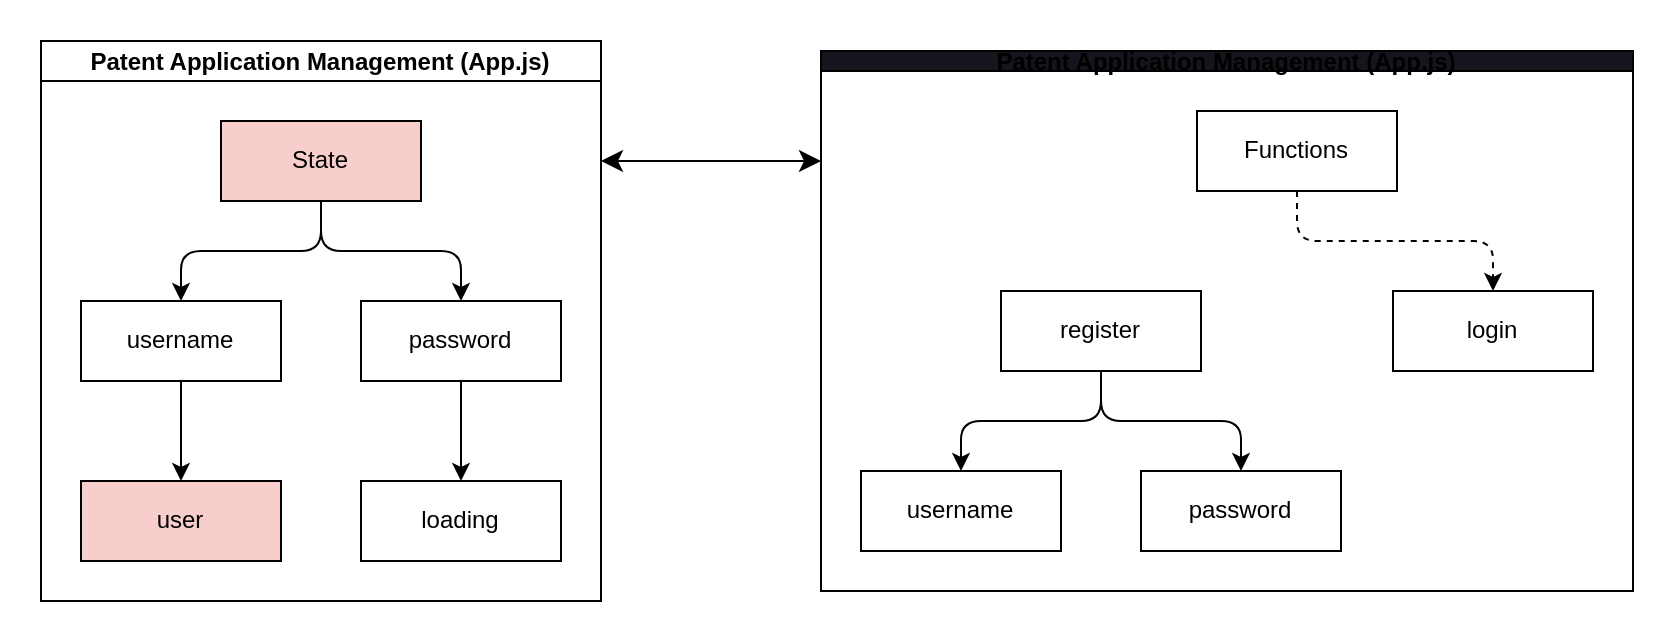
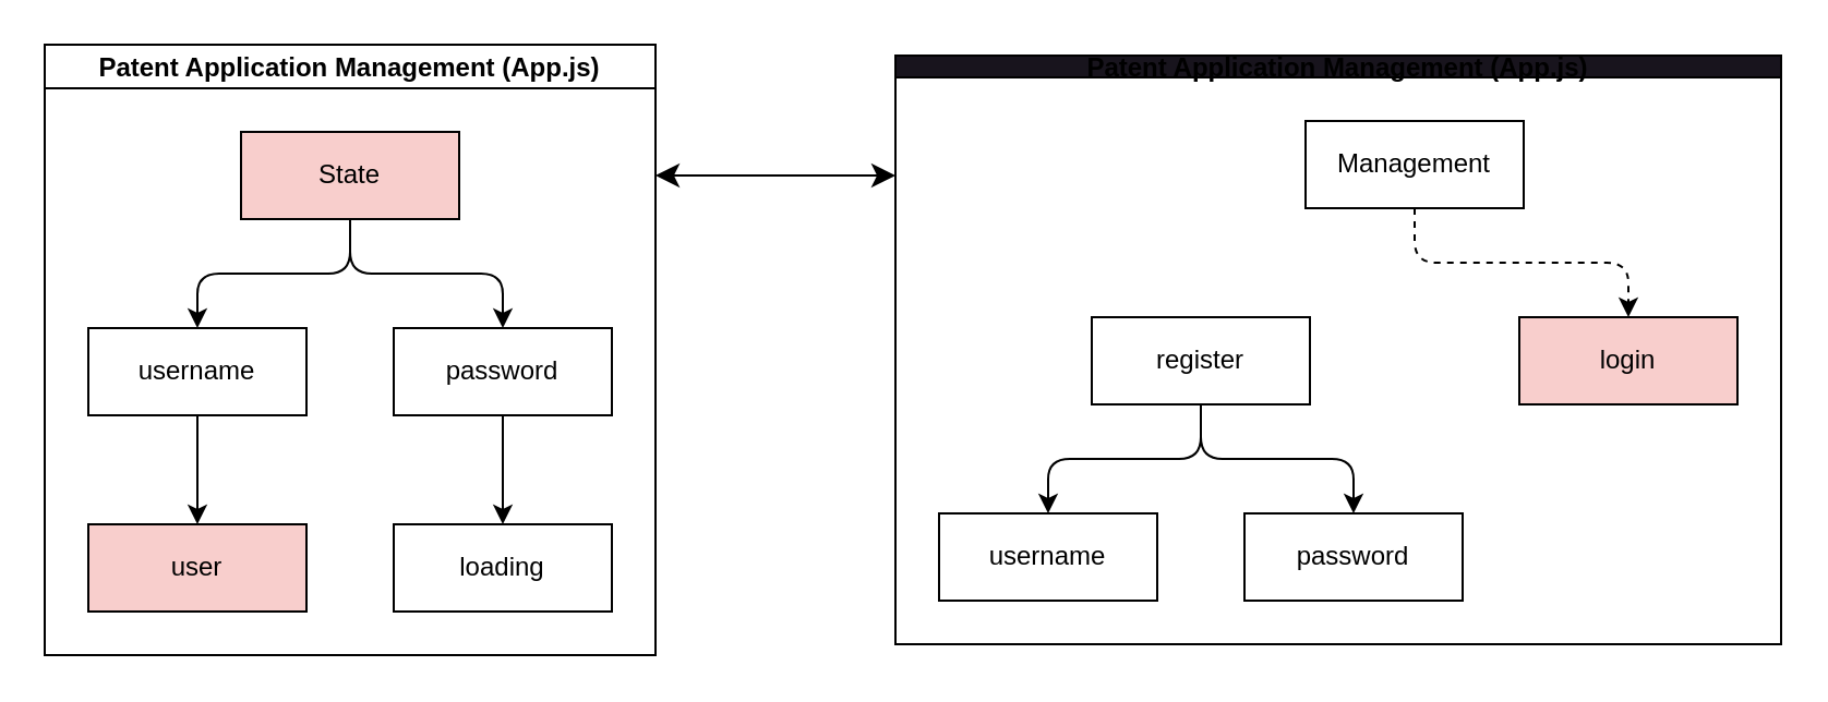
  <mxCell id="0" />
  <mxCell id="1" parent="0" />
  <mxCell id="2" value="Patent Application Management (App.js)" style="swimlane;startSize=20;horizontal=1;childLayout=treeLayout;horizontalTree=0;resizable=0;containerType=tree;fontSize=12;" vertex="1" parent="1"><mxGeometry x="20" y="20" width="280" height="280" as="geometry" /></mxCell>
  <mxCell id="3" value="State" style="whiteSpace=wrap;html=1;fillColor=#f8cecc;" vertex="1" parent="2"><mxGeometry x="90" y="40" width="100" height="40" as="geometry" /></mxCell>
  <mxCell id="4" value="username" style="whiteSpace=wrap;html=1;" vertex="1" parent="2"><mxGeometry x="20" y="130" width="100" height="40" as="geometry" /></mxCell>
  <mxCell id="5" value="" style="edgeStyle=elbowEdgeStyle;elbow=vertical;html=1;rounded=1;curved=0;sourcePerimeterSpacing=0;targetPerimeterSpacing=0;startSize=6;endSize=6;" edge="1" parent="2" source="3" target="4"><mxGeometry relative="1" as="geometry" /></mxCell>
  <mxCell id="6" value="password" style="whiteSpace=wrap;html=1;" vertex="1" parent="2"><mxGeometry x="160" y="130" width="100" height="40" as="geometry" /></mxCell>
  <mxCell id="7" value="" style="edgeStyle=elbowEdgeStyle;elbow=vertical;html=1;rounded=1;curved=0;sourcePerimeterSpacing=0;targetPerimeterSpacing=0;startSize=6;endSize=6;" edge="1" parent="2" source="3" target="6"><mxGeometry relative="1" as="geometry" /></mxCell>
  <mxCell id="8" value="" style="edgeStyle=elbowEdgeStyle;elbow=vertical;html=1;rounded=1;curved=0;sourcePerimeterSpacing=0;targetPerimeterSpacing=0;startSize=6;endSize=6;" edge="1" target="9" source="6" parent="2"><mxGeometry relative="1" as="geometry"><mxPoint x="400" y="130" as="sourcePoint" /></mxGeometry></mxCell>
  <mxCell id="9" value="loading" style="whiteSpace=wrap;html=1;" vertex="1" parent="2"><mxGeometry x="160" y="220" width="100" height="40" as="geometry" /></mxCell>
  <mxCell id="10" value="" style="edgeStyle=elbowEdgeStyle;elbow=vertical;html=1;rounded=1;curved=0;sourcePerimeterSpacing=0;targetPerimeterSpacing=0;startSize=6;endSize=6;" edge="1" target="11" source="4" parent="2"><mxGeometry relative="1" as="geometry"><mxPoint x="400" y="130" as="sourcePoint" /></mxGeometry></mxCell>
  <mxCell id="11" value="user" style="whiteSpace=wrap;html=1;fillColor=#f8cecc;" vertex="1" parent="2"><mxGeometry x="20" y="220" width="100" height="40" as="geometry" /></mxCell>
  <mxCell id="12" value="Patent Application Management (App.js)" style="swimlane;startSize=10;horizontal=1;childLayout=treeLayout;horizontalTree=0;resizable=0;containerType=tree;fontSize=12;fillColor=rgb(24, 20, 29);" vertex="1" parent="1"><mxGeometry x="410" y="25" width="406" height="270" as="geometry" /></mxCell>
- <mxCell id="13" value="Functions" style="whiteSpace=wrap;html=1;" vertex="1" parent="12"><mxGeometry x="188" y="30" width="100" height="40" as="geometry" /></mxCell>
+ <mxCell id="13" value="Management" style="whiteSpace=wrap;html=1;" vertex="1" parent="12"><mxGeometry x="188" y="30" width="100" height="40" as="geometry" /></mxCell>
  <mxCell id="14" value="register" style="whiteSpace=wrap;html=1;" vertex="1" parent="12"><mxGeometry x="90" y="120" width="100" height="40" as="geometry" /></mxCell>
- <mxCell id="15" value="login" style="whiteSpace=wrap;html=1;" vertex="1" parent="12"><mxGeometry x="286" y="120" width="100" height="40" as="geometry" /></mxCell>
+ <mxCell id="15" value="login" style="whiteSpace=wrap;html=1;fillColor=#f8cecc;" vertex="1" parent="12"><mxGeometry x="286" y="120" width="100" height="40" as="geometry" /></mxCell>
  <mxCell id="16" value="" style="edgeStyle=elbowEdgeStyle;elbow=vertical;html=1;rounded=1;curved=0;sourcePerimeterSpacing=0;targetPerimeterSpacing=0;startSize=6;endSize=6;dashed=1;" edge="1" parent="12" source="13" target="15"><mxGeometry relative="1" as="geometry" /></mxCell>
  <mxCell id="17" value="" style="edgeStyle=elbowEdgeStyle;elbow=vertical;html=1;rounded=1;curved=0;sourcePerimeterSpacing=0;targetPerimeterSpacing=0;startSize=6;endSize=6;" edge="1" target="18" source="14" parent="12"><mxGeometry relative="1" as="geometry"><mxPoint x="-45.2" y="100" as="sourcePoint" /></mxGeometry></mxCell>
  <mxCell id="18" value="username" style="whiteSpace=wrap;html=1;" vertex="1" parent="12"><mxGeometry x="20" y="210" width="100" height="40" as="geometry" /></mxCell>
  <mxCell id="19" value="" style="edgeStyle=elbowEdgeStyle;elbow=vertical;html=1;rounded=1;curved=0;sourcePerimeterSpacing=0;targetPerimeterSpacing=0;startSize=6;endSize=6;" edge="1" target="20" source="14" parent="12"><mxGeometry relative="1" as="geometry"><mxPoint x="-115.2" y="190" as="sourcePoint" /></mxGeometry></mxCell>
  <mxCell id="20" value="password" style="whiteSpace=wrap;html=1;" vertex="1" parent="12"><mxGeometry x="160" y="210" width="100" height="40" as="geometry" /></mxCell>
  <mxCell id="21" value="" style="edgeStyle=none;orthogonalLoop=1;jettySize=auto;html=1;endArrow=classic;startArrow=classic;endSize=8;startSize=8;" edge="1" parent="1"><mxGeometry width="100" relative="1" as="geometry"><mxPoint x="300" y="80" as="sourcePoint" /><mxPoint x="410" y="80" as="targetPoint" /><Array as="points" /></mxGeometry></mxCell>
